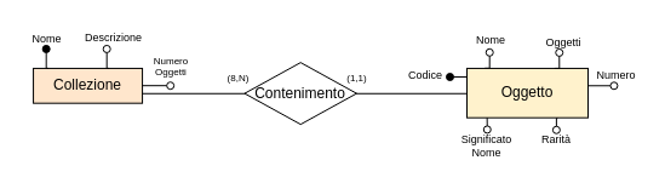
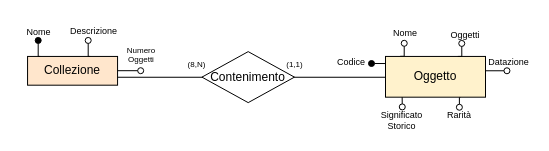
  <mxCell id="0" />
  <mxCell id="1" parent="0" />
  <mxCell id="2" value="&lt;font style=&quot;font-size: 9px;&quot;&gt;Descrizione&lt;/font&gt;" style="text;html=1;align=center;verticalAlign=middle;whiteSpace=wrap;rounded=0;" parent="1" vertex="1"><mxGeometry x="75.81" y="22.31" width="35" height="15" as="geometry" /></mxCell>
  <mxCell id="3" value="&lt;font style=&quot;font-size: 9px;&quot;&gt;Nome&lt;/font&gt;" style="text;html=1;align=center;verticalAlign=middle;whiteSpace=wrap;rounded=0;" parent="1" vertex="1"><mxGeometry x="20.68" y="22.31" width="35" height="17" as="geometry" /></mxCell>
  <mxCell id="4" value="Collezione" style="whiteSpace=wrap;html=1;align=center;fillColor=#ffe6cc;" parent="1" vertex="1"><mxGeometry x="27.06" y="55.94" width="90" height="28.75" as="geometry" /></mxCell>
  <mxCell id="5" style="edgeStyle=orthogonalEdgeStyle;rounded=0;orthogonalLoop=1;jettySize=auto;html=1;exitX=0.75;exitY=0;exitDx=0;exitDy=0;endArrow=oval;endFill=1;" parent="1" edge="1"><mxGeometry relative="1" as="geometry"><mxPoint x="39.69" y="55.93" as="sourcePoint" /><mxPoint x="37.69" y="39.93" as="targetPoint" /></mxGeometry></mxCell>
  <mxCell id="6" style="edgeStyle=orthogonalEdgeStyle;rounded=0;orthogonalLoop=1;jettySize=auto;html=1;exitX=0.75;exitY=0;exitDx=0;exitDy=0;endArrow=oval;endFill=0;" parent="1" edge="1"><mxGeometry relative="1" as="geometry"><mxPoint x="89.69" y="55.94" as="sourcePoint" /><mxPoint x="87.69" y="39.94" as="targetPoint" /></mxGeometry></mxCell>
  <mxCell id="7" value="&lt;font style=&quot;font-size: 9px;&quot;&gt;Nome&lt;/font&gt;" style="text;html=1;align=center;verticalAlign=middle;whiteSpace=wrap;rounded=0;" parent="1" vertex="1"><mxGeometry x="385" y="20.811" width="40" height="22" as="geometry" /></mxCell>
  <mxCell id="8" value="&lt;font style=&quot;font-size: 9px;&quot;&gt;Oggetti&lt;/font&gt;" style="text;html=1;align=center;verticalAlign=middle;whiteSpace=wrap;rounded=0;" parent="1" vertex="1"><mxGeometry x="445" y="25.501" width="40" height="17.314" as="geometry" /></mxCell>
- <mxCell id="9" value="&lt;font style=&quot;font-size: 9px;&quot;&gt;Numero&lt;/font&gt;" style="text;html=1;align=center;verticalAlign=middle;whiteSpace=wrap;rounded=0;" parent="1" vertex="1"><mxGeometry x="491.38" y="52.18" width="35" height="18" as="geometry" /></mxCell>
- <mxCell id="10" value="&lt;p style=&quot;line-height: 77%;&quot;&gt;&lt;font style=&quot;font-size: 9px;&quot;&gt;Significato Nome&lt;/font&gt;&lt;/p&gt;" style="text;html=1;align=center;verticalAlign=middle;whiteSpace=wrap;rounded=0;spacing=2;spacingTop=0;" parent="1" vertex="1"><mxGeometry x="374.26" y="111.28" width="55" height="17.314" as="geometry" /></mxCell>
+ <mxCell id="9" value="&lt;font style=&quot;font-size: 9px;&quot;&gt;Datazione&lt;/font&gt;" style="text;html=1;align=center;verticalAlign=middle;whiteSpace=wrap;rounded=0;" parent="1" vertex="1"><mxGeometry x="491.38" y="52.18" width="35" height="18" as="geometry" /></mxCell>
+ <mxCell id="10" value="&lt;p style=&quot;line-height: 77%;&quot;&gt;&lt;font style=&quot;font-size: 9px;&quot;&gt;Significato Storico&lt;/font&gt;&lt;/p&gt;" style="text;html=1;align=center;verticalAlign=middle;whiteSpace=wrap;rounded=0;spacing=2;spacingTop=0;" parent="1" vertex="1"><mxGeometry x="374.26" y="111.28" width="55" height="17.314" as="geometry" /></mxCell>
  <mxCell id="11" style="edgeStyle=orthogonalEdgeStyle;rounded=0;orthogonalLoop=1;jettySize=auto;html=1;exitX=0.75;exitY=1;exitDx=0;exitDy=0;entryX=0.578;entryY=0.124;entryDx=0;entryDy=0;entryPerimeter=0;endArrow=oval;endFill=0;" parent="1" source="22" edge="1"><mxGeometry relative="1" as="geometry"><mxPoint x="458.88" y="106.749" as="targetPoint" /></mxGeometry></mxCell>
  <mxCell id="12" style="edgeStyle=orthogonalEdgeStyle;rounded=0;orthogonalLoop=1;jettySize=auto;html=1;exitX=1;exitY=0.5;exitDx=0;exitDy=0;endArrow=oval;endFill=0;" parent="1" edge="1"><mxGeometry relative="1" as="geometry"><mxPoint x="117.06" y="70.2" as="sourcePoint" /><mxPoint x="140.18" y="70.2" as="targetPoint" /></mxGeometry></mxCell>
  <mxCell id="13" value="&lt;font style=&quot;font-size: 9px;&quot;&gt;Rarità&lt;/font&gt;" style="text;html=1;align=center;verticalAlign=middle;whiteSpace=wrap;rounded=0;" parent="1" vertex="1"><mxGeometry x="439.26" y="105.182" width="40" height="17.314" as="geometry" /></mxCell>
  <mxCell id="14" style="edgeStyle=orthogonalEdgeStyle;rounded=0;orthogonalLoop=1;jettySize=auto;html=1;exitX=0.75;exitY=1;exitDx=0;exitDy=0;entryX=0.578;entryY=0.124;entryDx=0;entryDy=0;entryPerimeter=0;endArrow=oval;endFill=0;" parent="1" edge="1"><mxGeometry relative="1" as="geometry"><mxPoint x="401.65" y="95.94" as="sourcePoint" /><mxPoint x="401.77" y="106.409" as="targetPoint" /></mxGeometry></mxCell>
  <mxCell id="15" value="&lt;font style=&quot;font-size: 8px;&quot;&gt;Numero&lt;/font&gt;&lt;div style=&quot;line-height: 40%;&quot;&gt;&lt;font style=&quot;font-size: 8px;&quot;&gt;Oggetti&lt;/font&gt;&lt;/div&gt;" style="text;html=1;align=center;verticalAlign=middle;whiteSpace=wrap;rounded=1;strokeColor=none;" parent="1" vertex="1"><mxGeometry x="121.44" y="42.81" width="40" height="18" as="geometry" /></mxCell>
  <mxCell id="16" style="edgeStyle=orthogonalEdgeStyle;rounded=0;orthogonalLoop=1;jettySize=auto;html=1;exitX=0.25;exitY=0;exitDx=0;exitDy=0;entryX=0.842;entryY=1.009;entryDx=0;entryDy=0;entryPerimeter=0;endArrow=oval;endFill=0;" parent="1" edge="1"><mxGeometry relative="1" as="geometry"><mxPoint x="399.74" y="55.81" as="sourcePoint" /><mxPoint x="403.74" y="42.81" as="targetPoint" /></mxGeometry></mxCell>
  <mxCell id="17" style="edgeStyle=orthogonalEdgeStyle;rounded=0;orthogonalLoop=1;jettySize=auto;html=1;exitX=1;exitY=0.5;exitDx=0;exitDy=0;endArrow=oval;endFill=0;" parent="1" edge="1"><mxGeometry relative="1" as="geometry"><mxPoint x="483.32" y="70.28" as="sourcePoint" /><mxPoint x="506.44" y="70.28" as="targetPoint" /></mxGeometry></mxCell>
  <mxCell id="18" value="&lt;span style=&quot;font-size: 8px;&quot;&gt;(8,N)&lt;/span&gt;" style="text;html=1;align=center;verticalAlign=middle;whiteSpace=wrap;rounded=1;strokeColor=none;glass=0;" parent="1" vertex="1"><mxGeometry x="184.99" y="60" width="22.5" height="6.75" as="geometry" /></mxCell>
  <mxCell id="19" value="&lt;font style=&quot;font-size: 8px;&quot;&gt;(1,1)&lt;/font&gt;" style="text;html=1;align=center;verticalAlign=middle;whiteSpace=wrap;rounded=1;strokeColor=none;glass=0;" parent="1" vertex="1"><mxGeometry x="282.69" y="60" width="22.5" height="6.75" as="geometry" /></mxCell>
  <mxCell id="20" value="" style="endArrow=none;html=1;rounded=0;entryX=1;entryY=0.5;entryDx=0;entryDy=0;exitX=0;exitY=0.5;exitDx=0;exitDy=0;" parent="1" edge="1"><mxGeometry width="50" height="50" relative="1" as="geometry"><mxPoint x="385.19" y="76.75" as="sourcePoint" /><mxPoint x="117" y="76.75" as="targetPoint" /></mxGeometry></mxCell>
  <mxCell id="21" value="Contenimento" style="shape=rhombus;perimeter=rhombusPerimeter;whiteSpace=wrap;html=1;align=center;" parent="1" vertex="1"><mxGeometry x="201.44" y="51.13" width="92.5" height="51" as="geometry" /></mxCell>
  <mxCell id="22" value="Oggetto" style="whiteSpace=wrap;html=1;align=center;fillColor=#fff2cc;" parent="1" vertex="1"><mxGeometry x="385" y="55.935" width="100" height="40.739" as="geometry" /></mxCell>
  <mxCell id="23" style="edgeStyle=orthogonalEdgeStyle;rounded=0;orthogonalLoop=1;jettySize=auto;html=1;exitX=0.25;exitY=0;exitDx=0;exitDy=0;entryX=0.842;entryY=1.009;entryDx=0;entryDy=0;entryPerimeter=0;endArrow=oval;endFill=0;" parent="1" edge="1"><mxGeometry relative="1" as="geometry"><mxPoint x="457.26" y="55.94" as="sourcePoint" /><mxPoint x="461.26" y="42.94" as="targetPoint" /></mxGeometry></mxCell>
  <mxCell id="24" style="edgeStyle=orthogonalEdgeStyle;rounded=0;orthogonalLoop=1;jettySize=auto;html=1;exitX=0.25;exitY=0;exitDx=0;exitDy=0;endArrow=oval;endFill=1;" parent="1" edge="1"><mxGeometry relative="1" as="geometry"><mxPoint x="385" y="63.04" as="sourcePoint" /><mxPoint x="371" y="63.73" as="targetPoint" /></mxGeometry></mxCell>
  <mxCell id="25" value="&lt;font style=&quot;font-size: 9px;&quot;&gt;Codice&lt;/font&gt;" style="text;html=1;align=center;verticalAlign=middle;whiteSpace=wrap;rounded=0;" parent="1" vertex="1"><mxGeometry x="331" y="50.181" width="40" height="22" as="geometry" /></mxCell>
